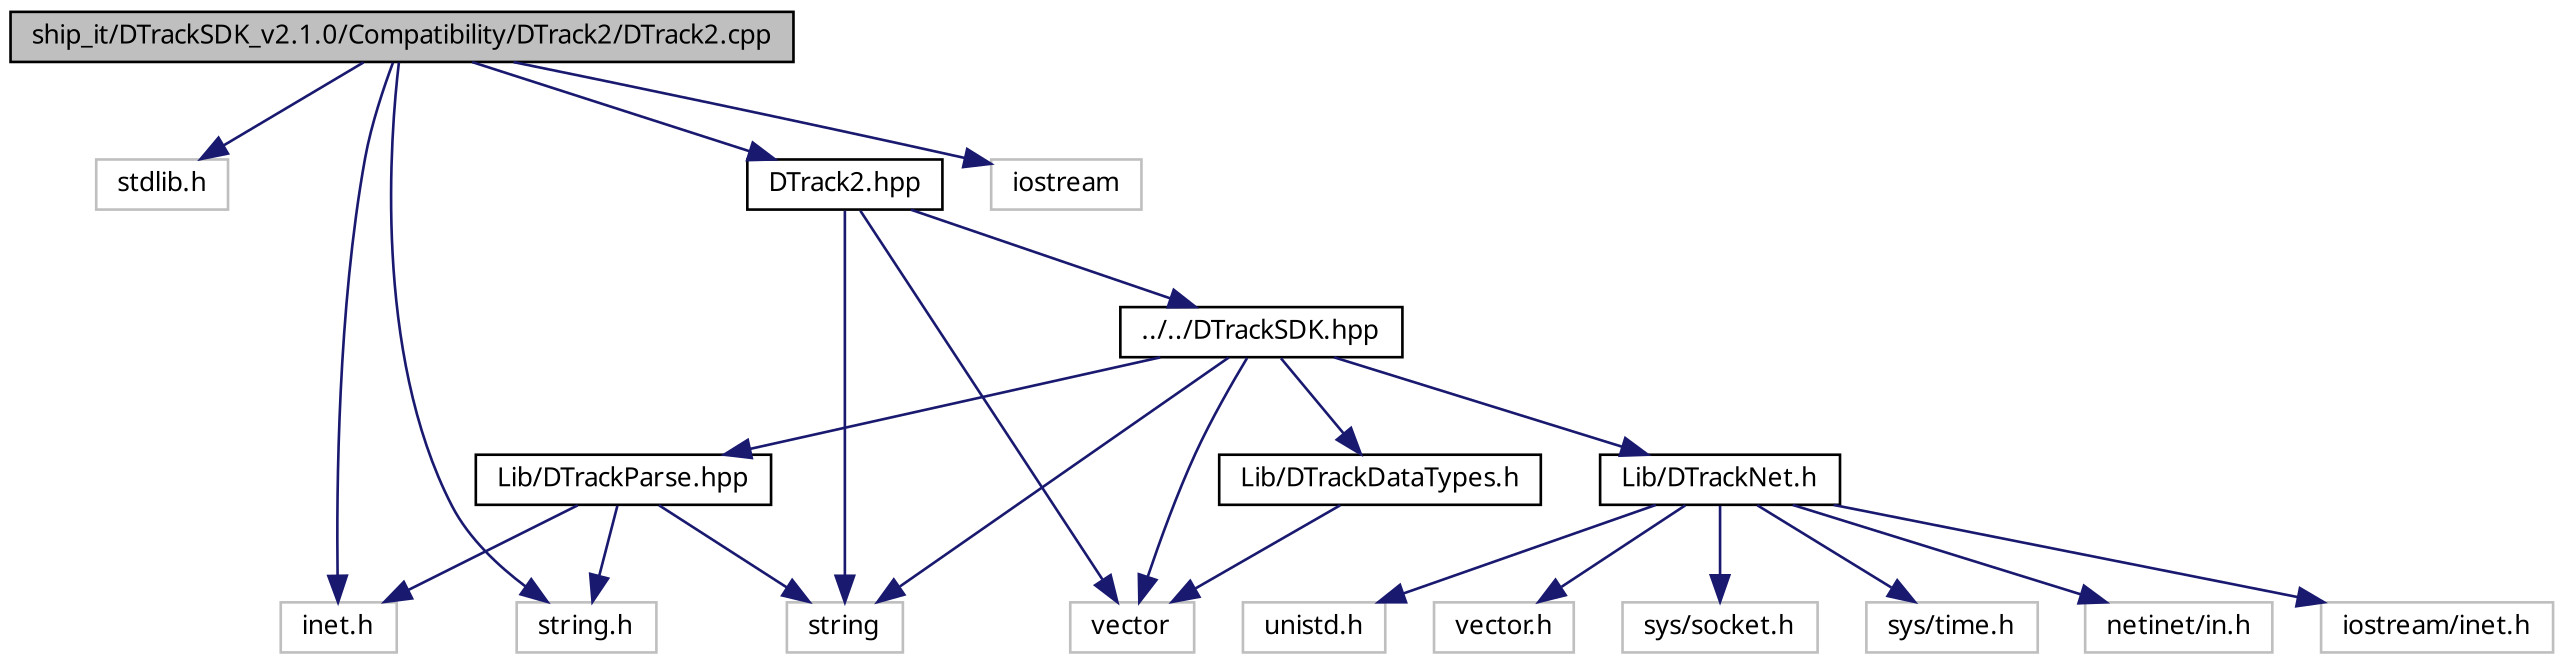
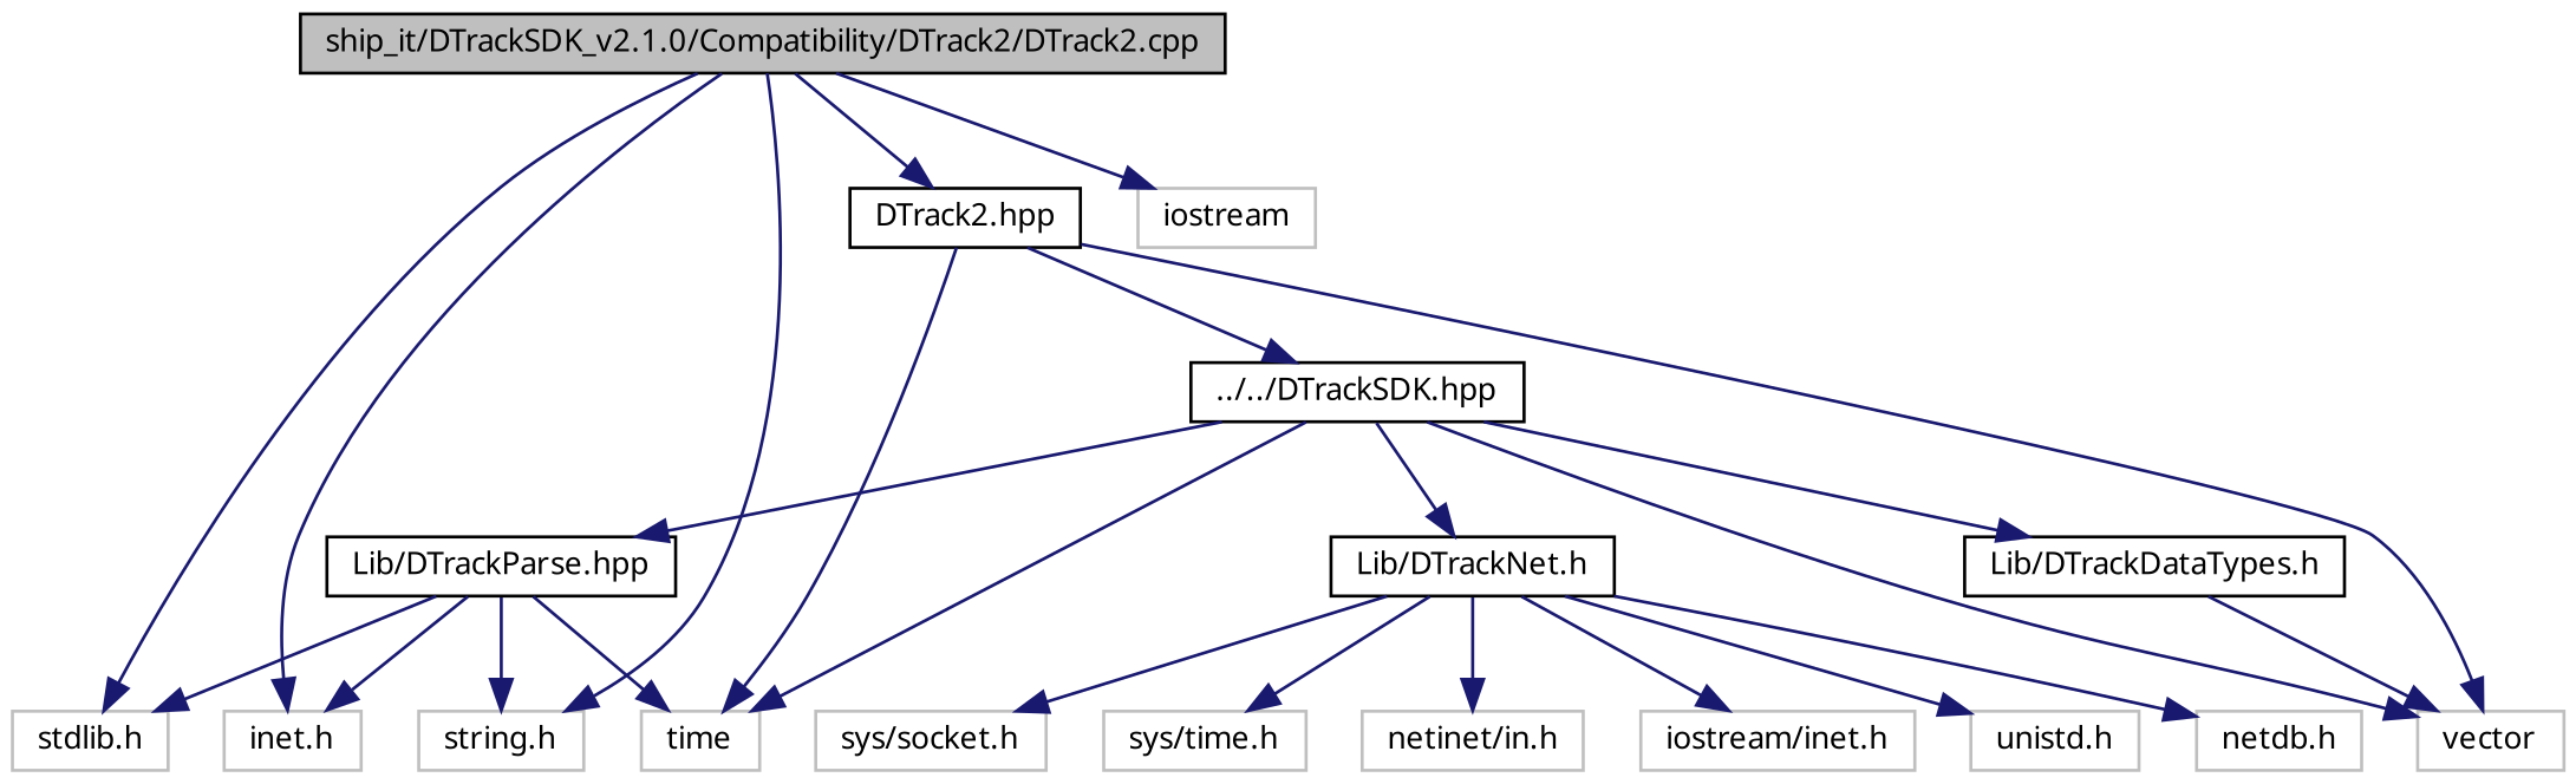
  digraph {
    fontname="Noto Sans"
    node [color=grey75 fillcolor=white fontname="Noto Sans" fontsize=10 shape=record style=filled]
    edge [color=midnightblue fontname="Noto Sans" fontsize=10 labelfontname=FreeSans labelfontsize=10 style=solid]
    n1 [color=black fillcolor=grey75 fontcolor=black height=0.2 label="ship_it/DTrackSDK_v2.1.0/Compatibility/DTrack2/DTrack2.cpp" width=0.4]
    n2 [height=0.2 label="stdlib.h" width=0.4]
    n3 [height=0.2 label="inet.h" width=0.4]
    n4 [height=0.2 label="string.h" width=0.4]
    n5 [color=black height=0.2 label="DTrack2.hpp" width=0.4]
    n6 [height=0.2 label=iostream width=0.4]
-   n7 [height=0.2 label=string width=0.4]
+   n7 [height=0.2 label=time width=0.4]
    n8 [height=0.2 label=vector width=0.4]
    n9 [color=black height=0.2 label="../../DTrackSDK.hpp" width=0.4]
    n10 [color=black height=0.2 label="Lib/DTrackDataTypes.h" width=0.4]
    n11 [color=black height=0.2 label="Lib/DTrackNet.h" width=0.4]
    n12 [color=black height=0.2 label="Lib/DTrackParse.hpp" width=0.4]
    n13 [height=0.2 label="unistd.h" width=0.4]
-   n14 [height=0.2 label="vector.h" width=0.4]
+   n14 [height=0.2 label="netdb.h" width=0.4]
    n15 [height=0.2 label="sys/socket.h" width=0.4]
    n16 [height=0.2 label="sys/time.h" width=0.4]
    n17 [height=0.2 label="netinet/in.h" width=0.4]
    n18 [height=0.2 label="iostream/inet.h" width=0.4]
    n1 -> n2
    n1 -> n3
    n1 -> n4
    n1 -> n5
    n1 -> n6
    n5 -> n7
    n5 -> n8
    n5 -> n9
    n9 -> n7
    n9 -> n8
    n9 -> n10
    n9 -> n11
    n9 -> n12
    n10 -> n8
    n11 -> n13
    n11 -> n14
    n11 -> n15
    n11 -> n16
    n11 -> n17
    n11 -> n18
+   n12 -> n2
    n12 -> n3
    n12 -> n4
    n12 -> n7
  }
